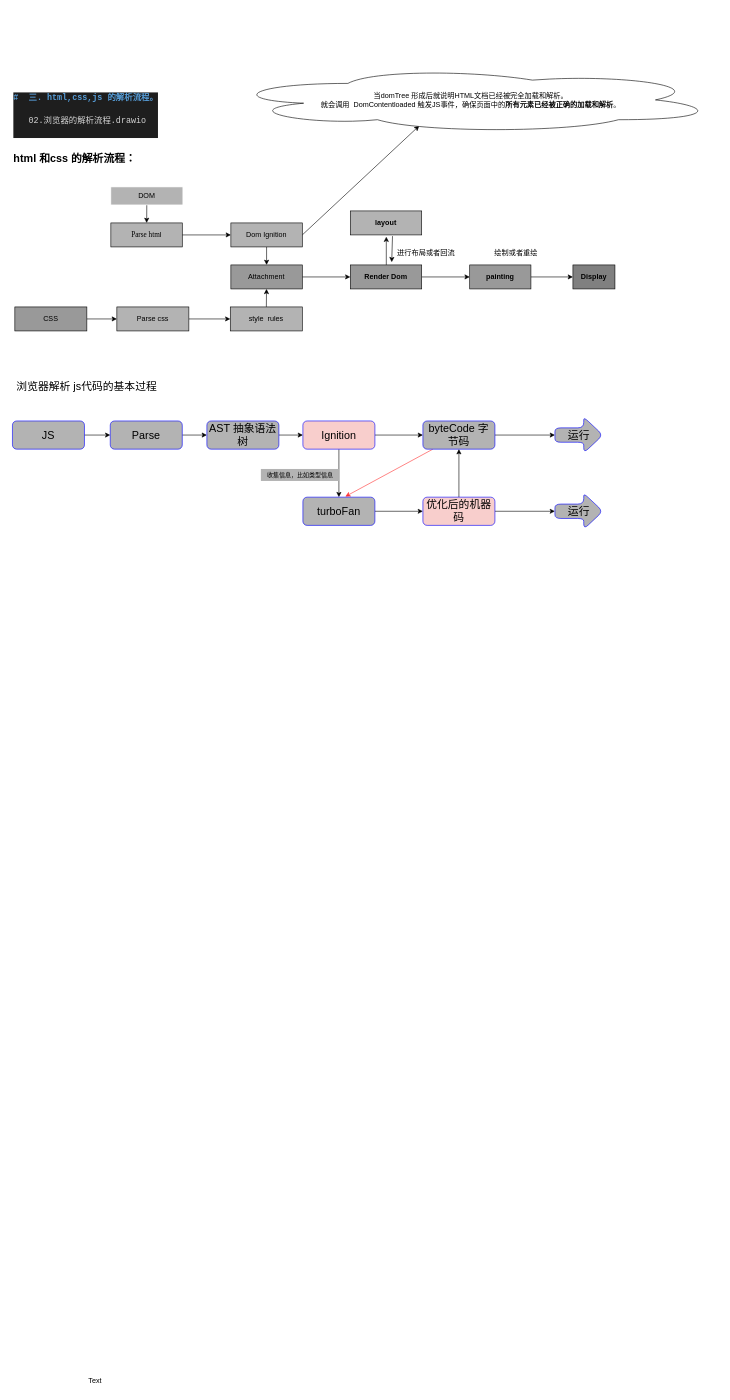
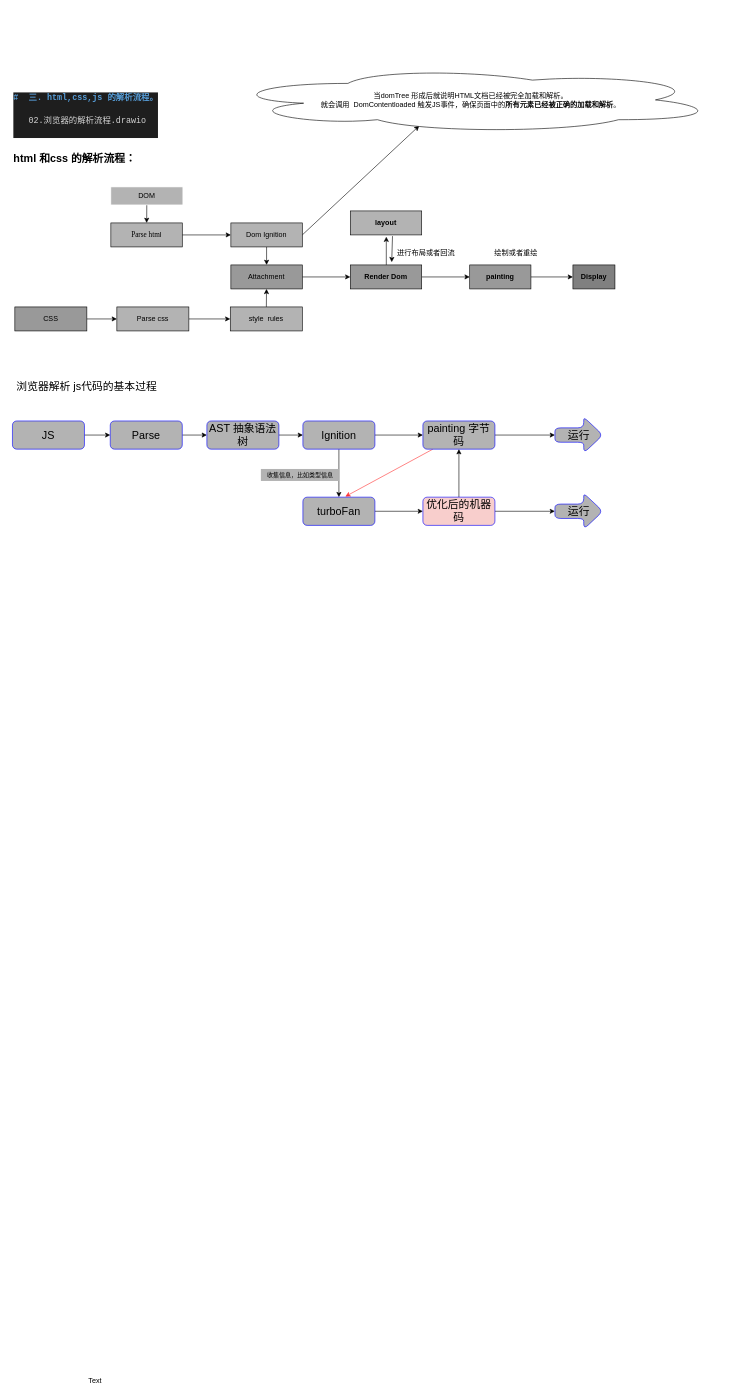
  <mxCell id="0" />
  <mxCell id="1" parent="0" />
  <mxCell id="2" value="Text" style="text;html=1;resizable=0;points=[];autosize=1;align=left;verticalAlign=top;spacingTop=-4;" parent="1" vertex="1"><mxGeometry x="145" y="2291" width="40" height="20" as="geometry" /></mxCell>
  <mxCell id="3" value="&lt;div style=&quot;color: rgb(212 , 212 , 212) ; background-color: rgb(30 , 30 , 30) ; font-family: &amp;#34;consolas&amp;#34; , &amp;#34;courier new&amp;#34; , monospace ; font-size: 14px ; line-height: 19px ; white-space: pre&quot;&gt;&lt;div&gt;&lt;span style=&quot;color: #569cd6 ; font-weight: bold&quot;&gt;# &amp;nbsp;三. html,css,js 的解析流程。&lt;/span&gt;&lt;/div&gt;&lt;div&gt;&amp;nbsp; &amp;nbsp; &lt;/div&gt;&lt;div&gt;&amp;nbsp; &amp;nbsp;02.浏览器的解析流程.drawio&lt;/div&gt;&lt;br&gt;&lt;/div&gt;" style="text;html=1;resizable=0;points=[];autosize=1;align=left;verticalAlign=top;spacingTop=-4;" parent="1" vertex="1"><mxGeometry x="20" y="151" width="250" height="80" as="geometry" /></mxCell>
  <mxCell id="4" value="&lt;b&gt;&lt;font style=&quot;font-size: 18px&quot;&gt;html 和css 的解析流程：&lt;/font&gt;&lt;/b&gt;" style="text;html=1;resizable=0;points=[];autosize=1;align=left;verticalAlign=top;spacingTop=-4;strokeColor=#FFFFFF;" parent="1" vertex="1"><mxGeometry x="20" y="251" width="220" height="20" as="geometry" /></mxCell>
  <mxCell id="5" value="&lt;font style=&quot;font-size: 18px&quot;&gt;浏览器解析 js代码的基本过程&lt;/font&gt;" style="text;html=1;resizable=0;points=[];autosize=1;align=left;verticalAlign=top;spacingTop=-4;" parent="1" vertex="1"><mxGeometry x="25" y="631" width="260" height="30" as="geometry" /></mxCell>
  <mxCell id="6" value="&lt;div&gt;&lt;div&gt;&lt;br&gt;&lt;/div&gt;&lt;/div&gt;" style="text;html=1;resizable=0;points=[];autosize=1;align=left;verticalAlign=top;spacingTop=-4;" parent="1" vertex="1"><mxGeometry x="268" y="20" width="20" height="20" as="geometry" /></mxCell>
  <mxCell id="7" value="" style="edgeStyle=none;html=1;fontFamily=Helvetica;fontSize=12;fontColor=default;" parent="1" source="8" target="17" edge="1"><mxGeometry relative="1" as="geometry" /></mxCell>
  <mxCell id="8" value="&lt;font face=&quot;Comic Sans MS&quot;&gt;Parse htm&lt;/font&gt;l" style="whiteSpace=wrap;html=1;fillColor=#B3B3B3;" parent="1" vertex="1"><mxGeometry x="184" y="371" width="119" height="40" as="geometry" /></mxCell>
  <mxCell id="9" value="" style="edgeStyle=none;html=1;fontFamily=Helvetica;fontSize=12;fontColor=default;" parent="1" source="10" target="14" edge="1"><mxGeometry relative="1" as="geometry" /></mxCell>
  <mxCell id="10" value="CSS" style="whiteSpace=wrap;html=1;fillColor=#999999;" parent="1" vertex="1"><mxGeometry x="24" y="511" width="120" height="40" as="geometry" /></mxCell>
  <mxCell id="11" value="" style="edgeStyle=none;html=1;" parent="1" source="12" target="8" edge="1"><mxGeometry relative="1" as="geometry" /></mxCell>
  <mxCell id="12" value="DOM" style="whiteSpace=wrap;html=1;strokeColor=#FFFFFF;fillColor=#B3B3B3;" parent="1" vertex="1"><mxGeometry x="184" y="311" width="120" height="30" as="geometry" /></mxCell>
  <mxCell id="13" value="" style="edgeStyle=none;html=1;fontFamily=Helvetica;fontSize=12;fontColor=default;" parent="1" source="14" target="19" edge="1"><mxGeometry relative="1" as="geometry" /></mxCell>
  <mxCell id="14" value="Parse css" style="whiteSpace=wrap;html=1;fillColor=#B3B3B3;" parent="1" vertex="1"><mxGeometry x="194" y="511" width="120" height="40" as="geometry" /></mxCell>
  <mxCell id="15" value="" style="edgeStyle=none;html=1;fontFamily=Helvetica;fontSize=12;fontColor=default;" parent="1" source="17" target="21" edge="1"><mxGeometry relative="1" as="geometry" /></mxCell>
  <mxCell id="16" style="edgeStyle=none;html=1;exitX=1;exitY=0.5;exitDx=0;exitDy=0;entryX=0.395;entryY=0.892;entryDx=0;entryDy=0;entryPerimeter=0;fillColor=#FF0000;" edge="1" parent="1" source="17" target="52"><mxGeometry relative="1" as="geometry" /></mxCell>
  <mxCell id="17" value="Dom Ignition" style="whiteSpace=wrap;html=1;fillColor=#B3B3B3;" parent="1" vertex="1"><mxGeometry x="384" y="371" width="119" height="40" as="geometry" /></mxCell>
  <mxCell id="18" value="" style="edgeStyle=none;html=1;fontFamily=Helvetica;fontSize=12;fontColor=default;" parent="1" source="19" target="21" edge="1"><mxGeometry relative="1" as="geometry" /></mxCell>
  <mxCell id="19" value="style&amp;nbsp; rules" style="whiteSpace=wrap;html=1;fillColor=#B3B3B3;" parent="1" vertex="1"><mxGeometry x="383" y="511" width="120" height="40" as="geometry" /></mxCell>
  <mxCell id="20" value="" style="edgeStyle=none;html=1;fontFamily=Helvetica;fontSize=12;fontColor=default;" parent="1" source="21" target="24" edge="1"><mxGeometry relative="1" as="geometry" /></mxCell>
  <mxCell id="21" value="Attachment" style="whiteSpace=wrap;html=1;fillColor=#999999;" parent="1" vertex="1"><mxGeometry x="384" y="441" width="119" height="40" as="geometry" /></mxCell>
  <mxCell id="22" value="" style="edgeStyle=none;html=1;fontFamily=Helvetica;fontSize=12;fontColor=default;" parent="1" source="24" target="26" edge="1"><mxGeometry relative="1" as="geometry" /></mxCell>
  <mxCell id="23" value="" style="edgeStyle=none;html=1;fontFamily=Helvetica;fontSize=12;fontColor=default;" parent="1" source="24" edge="1"><mxGeometry relative="1" as="geometry"><mxPoint x="643" y="394" as="targetPoint" /><Array as="points"><mxPoint x="643" y="441" /></Array></mxGeometry></mxCell>
  <mxCell id="24" value="Render Dom" style="whiteSpace=wrap;html=1;fontStyle=1;fillColor=#999999;" parent="1" vertex="1"><mxGeometry x="583" y="441" width="119" height="40" as="geometry" /></mxCell>
  <mxCell id="25" value="" style="edgeStyle=none;html=1;fontFamily=Helvetica;fontSize=12;fontColor=default;" parent="1" source="26" target="27" edge="1"><mxGeometry relative="1" as="geometry" /></mxCell>
  <mxCell id="26" value="painting" style="whiteSpace=wrap;html=1;fontStyle=1;fillColor=#999999;" parent="1" vertex="1"><mxGeometry x="782" y="441" width="102" height="40" as="geometry" /></mxCell>
  <mxCell id="27" value="Display" style="whiteSpace=wrap;html=1;fontStyle=1;fillColor=#808080;" parent="1" vertex="1"><mxGeometry x="954" y="441" width="70" height="40" as="geometry" /></mxCell>
  <mxCell id="28" style="edgeStyle=none;html=1;fontFamily=Helvetica;fontSize=12;fontColor=default;entryX=0.58;entryY=-0.117;entryDx=0;entryDy=0;entryPerimeter=0;exitX=0.591;exitY=1.05;exitDx=0;exitDy=0;exitPerimeter=0;" parent="1" source="29" target="24" edge="1"><mxGeometry relative="1" as="geometry"><mxPoint x="664" y="411" as="targetPoint" /></mxGeometry></mxCell>
  <mxCell id="29" value="layout" style="whiteSpace=wrap;html=1;fontStyle=1;fillColor=#B3B3B3;" parent="1" vertex="1"><mxGeometry x="583" y="351" width="119" height="40" as="geometry" /></mxCell>
  <mxCell id="30" value="" style="edgeStyle=none;html=1;fontSize=18;fillColor=#B3B3B3;" parent="1" source="31" target="33" edge="1"><mxGeometry relative="1" as="geometry" /></mxCell>
  <mxCell id="31" value="JS" style="rounded=1;whiteSpace=wrap;html=1;fontSize=18;strokeColor=#0000FF;fillColor=#B3B3B3;" parent="1" vertex="1"><mxGeometry x="20" y="701" width="120" height="47" as="geometry" /></mxCell>
  <mxCell id="32" value="" style="edgeStyle=none;html=1;fontSize=18;fillColor=#B3B3B3;" parent="1" source="33" target="35" edge="1"><mxGeometry relative="1" as="geometry" /></mxCell>
  <mxCell id="33" value="Parse" style="rounded=1;whiteSpace=wrap;html=1;fontSize=18;strokeColor=#0000FF;fillColor=#B3B3B3;" parent="1" vertex="1"><mxGeometry x="183" y="701" width="120" height="47" as="geometry" /></mxCell>
  <mxCell id="34" value="" style="edgeStyle=none;html=1;fontSize=18;fillColor=#B3B3B3;" parent="1" source="35" target="38" edge="1"><mxGeometry relative="1" as="geometry" /></mxCell>
  <mxCell id="35" value="AST 抽象语法树" style="rounded=1;whiteSpace=wrap;html=1;fontSize=18;strokeColor=#0000FF;fillColor=#B3B3B3;" parent="1" vertex="1"><mxGeometry x="344" y="701" width="120" height="47" as="geometry" /></mxCell>
  <mxCell id="36" value="" style="edgeStyle=none;html=1;fontSize=18;fillColor=#B3B3B3;" parent="1" source="38" target="41" edge="1"><mxGeometry relative="1" as="geometry" /></mxCell>
  <mxCell id="37" value="" style="edgeStyle=none;html=1;fontSize=10;fillColor=#B3B3B3;" parent="1" source="38" target="44" edge="1"><mxGeometry relative="1" as="geometry" /></mxCell>
- <mxCell id="38" value="Ignition" style="rounded=1;whiteSpace=wrap;html=1;fontSize=18;strokeColor=#0000FF;fillColor=#f8cecc;" parent="1" vertex="1"><mxGeometry x="504" y="701" width="120" height="47" as="geometry" /></mxCell>
+ <mxCell id="38" value="Ignition" style="rounded=1;whiteSpace=wrap;html=1;fontSize=18;strokeColor=#0000FF;fillColor=#B3B3B3;" parent="1" vertex="1"><mxGeometry x="504" y="701" width="120" height="47" as="geometry" /></mxCell>
  <mxCell id="39" value="" style="edgeStyle=none;html=1;fontSize=18;fillColor=#B3B3B3;" parent="1" source="41" target="42" edge="1"><mxGeometry relative="1" as="geometry" /></mxCell>
  <mxCell id="40" style="edgeStyle=none;html=1;entryX=0.589;entryY=-0.021;entryDx=0;entryDy=0;entryPerimeter=0;fontSize=10;strokeColor=#FF3333;fillColor=#B3B3B3;" parent="1" source="41" target="44" edge="1"><mxGeometry relative="1" as="geometry" /></mxCell>
- <mxCell id="41" value="byteCode 字节码" style="rounded=1;whiteSpace=wrap;html=1;fontSize=18;strokeColor=#0000FF;fillColor=#B3B3B3;" parent="1" vertex="1"><mxGeometry x="704" y="701" width="120" height="47" as="geometry" /></mxCell>
+ <mxCell id="41" value="painting 字节码" style="rounded=1;whiteSpace=wrap;html=1;fontSize=18;strokeColor=#0000FF;fillColor=#B3B3B3;" parent="1" vertex="1"><mxGeometry x="704" y="701" width="120" height="47" as="geometry" /></mxCell>
  <mxCell id="42" value="运行" style="shape=singleArrow;whiteSpace=wrap;html=1;arrowWidth=0.4;arrowSize=0.4;fontSize=18;strokeColor=#0000FF;rounded=1;fillColor=#B3B3B3;" parent="1" vertex="1"><mxGeometry x="924" y="694.5" width="80" height="60" as="geometry" /></mxCell>
  <mxCell id="43" value="" style="edgeStyle=none;html=1;fontSize=10;fillColor=#B3B3B3;" parent="1" source="44" target="48" edge="1"><mxGeometry relative="1" as="geometry" /></mxCell>
  <mxCell id="44" value="turboFan" style="rounded=1;whiteSpace=wrap;html=1;fontSize=18;strokeColor=#0000FF;fillColor=#B3B3B3;" parent="1" vertex="1"><mxGeometry x="504" y="828" width="120" height="47" as="geometry" /></mxCell>
  <mxCell id="45" value="收集信息，比如类型信息" style="text;html=1;align=center;verticalAlign=middle;resizable=0;points=[];autosize=1;strokeColor=none;fillColor=#B3B3B3;fontSize=10;" parent="1" vertex="1"><mxGeometry x="434" y="781" width="130" height="20" as="geometry" /></mxCell>
  <mxCell id="46" value="" style="edgeStyle=none;html=1;fontSize=10;fillColor=#B3B3B3;" parent="1" source="48" target="41" edge="1"><mxGeometry relative="1" as="geometry" /></mxCell>
  <mxCell id="47" value="" style="edgeStyle=none;html=1;fontSize=10;fillColor=#B3B3B3;" parent="1" source="48" target="49" edge="1"><mxGeometry relative="1" as="geometry" /></mxCell>
  <mxCell id="48" value="优化后的机器码" style="rounded=1;whiteSpace=wrap;html=1;fontSize=18;strokeColor=#0000FF;fillColor=#f8cecc;" parent="1" vertex="1"><mxGeometry x="704" y="828" width="120" height="47" as="geometry" /></mxCell>
  <mxCell id="49" value="运行" style="shape=singleArrow;whiteSpace=wrap;html=1;arrowWidth=0.4;arrowSize=0.4;fontSize=18;strokeColor=#0000FF;rounded=1;fillColor=#B3B3B3;" parent="1" vertex="1"><mxGeometry x="924" y="821.5" width="80" height="60" as="geometry" /></mxCell>
  <mxCell id="50" value="进行布局或者回流" style="text;html=1;align=center;verticalAlign=middle;resizable=0;points=[];autosize=1;strokeColor=none;fillColor=none;" parent="1" vertex="1"><mxGeometry x="654" y="411" width="110" height="20" as="geometry" /></mxCell>
  <mxCell id="51" value="绘制或者重绘" style="text;html=1;align=center;verticalAlign=middle;resizable=0;points=[];autosize=1;strokeColor=none;fillColor=none;" parent="1" vertex="1"><mxGeometry x="814" y="411" width="90" height="20" as="geometry" /></mxCell>
  <mxCell id="52" value="当domTree 形成后就说明HTML文档已经被完全加载和解析。&lt;br&gt;就会调用&amp;nbsp; DomContentloaded 触发JS事件，确保页面中的&lt;b&gt;所有元素已经被正确的加载和解析&lt;/b&gt;。" style="ellipse;shape=cloud;whiteSpace=wrap;html=1;" vertex="1" parent="1"><mxGeometry x="374" y="111" width="820" height="110" as="geometry" /></mxCell>
